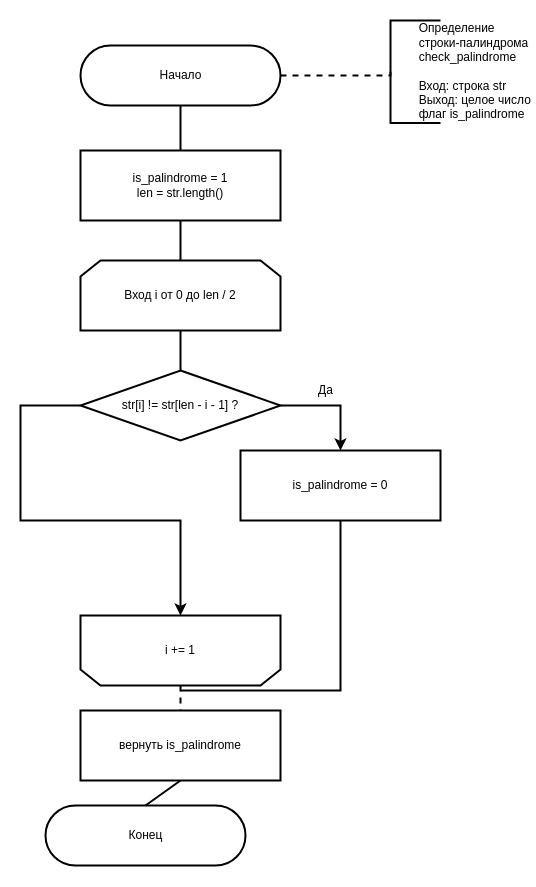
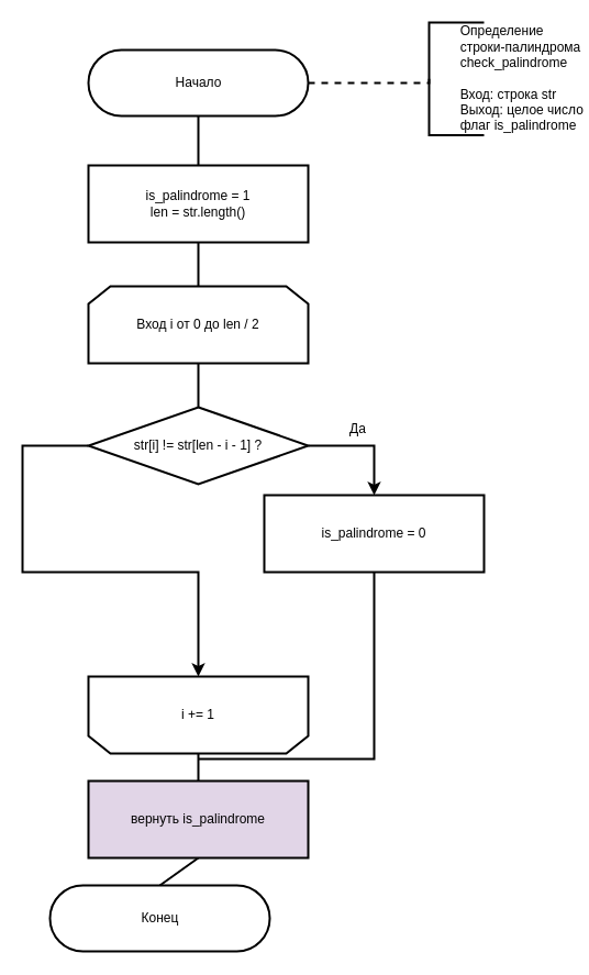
  <mxCell id="0" />
  <mxCell id="1" parent="0" />
  <mxCell id="2" style="edgeStyle=orthogonalEdgeStyle;rounded=0;orthogonalLoop=1;jettySize=auto;html=1;entryX=0;entryY=0.5;entryDx=0;entryDy=0;entryPerimeter=0;endArrow=none;endFill=0;strokeWidth=2;dashed=1;exitX=1;exitY=0.5;exitDx=0;exitDy=0;exitPerimeter=0;" parent="1" source="4" target="6" edge="1"><mxGeometry relative="1" as="geometry"><mxPoint x="330" y="145" as="sourcePoint" /><Array as="points"><mxPoint x="300" y="75" /><mxPoint x="300" y="75" /></Array></mxGeometry></mxCell>
  <mxCell id="3" style="edgeStyle=none;html=1;exitX=0.5;exitY=0.5;exitDx=0;exitDy=30;exitPerimeter=0;strokeWidth=2;endArrow=none;endFill=0;" parent="1" source="4" target="13" edge="1"><mxGeometry relative="1" as="geometry" /></mxCell>
  <mxCell id="4" value="&lt;font style=&quot;font-size: 12px&quot;&gt;Начало&lt;/font&gt;" style="html=1;dashed=0;whitespace=wrap;shape=mxgraph.dfd.start;strokeWidth=2;" parent="1" vertex="1"><mxGeometry x="80" y="45" width="200" height="60" as="geometry" /></mxCell>
  <mxCell id="5" style="edgeStyle=orthogonalEdgeStyle;rounded=0;orthogonalLoop=1;jettySize=auto;html=1;exitX=0.5;exitY=1;exitDx=0;exitDy=0;" parent="1" edge="1"><mxGeometry relative="1" as="geometry"><mxPoint x="130" y="295" as="sourcePoint" /><mxPoint x="130" y="295" as="targetPoint" /></mxGeometry></mxCell>
  <mxCell id="6" value="&lt;div&gt;&lt;span style=&quot;white-space: pre&quot;&gt;&#09;&lt;/span&gt;Определение&amp;nbsp;&lt;/div&gt;&lt;div&gt;&lt;span style=&quot;white-space: pre&quot;&gt;&#09;&lt;/span&gt;строки-&lt;span&gt;палиндрома&lt;/span&gt;&lt;/div&gt;&lt;div&gt;&lt;span style=&quot;white-space: pre&quot;&gt;&#09;&lt;/span&gt;check_palindrome&lt;br&gt;&lt;/div&gt;&lt;div&gt;&lt;span&gt;&lt;br&gt;&lt;/span&gt;&lt;/div&gt;&lt;span style=&quot;white-space: pre&quot;&gt;&#09;&lt;/span&gt;Вход: строка str&lt;br&gt;&lt;span style=&quot;white-space: pre&quot;&gt;&#09;&lt;/span&gt;Выход: целое число&amp;nbsp;&lt;br&gt;&lt;span style=&quot;white-space: pre&quot;&gt;&#09;&lt;/span&gt;флаг is_palindrome" style="strokeWidth=2;html=1;shape=mxgraph.flowchart.annotation_1;align=left;pointerEvents=1;" parent="1" vertex="1"><mxGeometry x="390" y="20" width="50" height="102.5" as="geometry" /></mxCell>
  <mxCell id="7" value="&lt;font style=&quot;font-size: 12px&quot;&gt;Конец&lt;/font&gt;" style="html=1;dashed=0;whitespace=wrap;shape=mxgraph.dfd.start;strokeWidth=2;" parent="1" vertex="1"><mxGeometry x="45" y="805" width="200" height="60" as="geometry" /></mxCell>
- <mxCell id="8" style="edgeStyle=none;html=1;exitX=0.5;exitY=0;exitDx=0;exitDy=0;entryX=0.5;entryY=0;entryDx=0;entryDy=0;endArrow=none;endFill=0;strokeWidth=2;dashed=1;" parent="1" source="9" target="22" edge="1"><mxGeometry relative="1" as="geometry" /></mxCell>
+ <mxCell id="8" style="edgeStyle=none;html=1;exitX=0.5;exitY=0;exitDx=0;exitDy=0;entryX=0.5;entryY=0;entryDx=0;entryDy=0;endArrow=none;endFill=0;strokeWidth=2;" parent="1" source="9" target="22" edge="1"><mxGeometry relative="1" as="geometry" /></mxCell>
  <mxCell id="9" value="i += 1" style="shape=loopLimit;whiteSpace=wrap;html=1;strokeWidth=2;direction=west;" parent="1" vertex="1"><mxGeometry x="80" y="615" width="200" height="70" as="geometry" /></mxCell>
  <mxCell id="10" style="edgeStyle=none;html=1;exitX=0.5;exitY=1;exitDx=0;exitDy=0;entryX=0.5;entryY=0;entryDx=0;entryDy=0;endArrow=none;endFill=0;strokeWidth=2;" parent="1" source="11" target="17" edge="1"><mxGeometry relative="1" as="geometry" /></mxCell>
  <mxCell id="11" value="Вход i от 0 до len / 2" style="shape=loopLimit;whiteSpace=wrap;html=1;strokeWidth=2;" parent="1" vertex="1"><mxGeometry x="80" y="260" width="200" height="70" as="geometry" /></mxCell>
  <mxCell id="12" style="edgeStyle=none;html=1;exitX=0.5;exitY=1;exitDx=0;exitDy=0;entryX=0.5;entryY=0;entryDx=0;entryDy=0;endArrow=none;endFill=0;strokeWidth=2;" parent="1" source="13" target="11" edge="1"><mxGeometry relative="1" as="geometry" /></mxCell>
  <mxCell id="13" value="&lt;font style=&quot;font-size: 12px&quot;&gt;is_palindrome = 1&lt;br&gt;len = str.length()&lt;br&gt;&lt;/font&gt;" style="rounded=0;whiteSpace=wrap;html=1;strokeWidth=2;" parent="1" vertex="1"><mxGeometry x="80" y="150" width="200" height="70" as="geometry" /></mxCell>
  <mxCell id="14" style="edgeStyle=orthogonalEdgeStyle;rounded=0;orthogonalLoop=1;jettySize=auto;html=1;exitX=0.5;exitY=1;exitDx=0;exitDy=0;" parent="1" edge="1"><mxGeometry relative="1" as="geometry"><mxPoint x="120" y="385" as="sourcePoint" /><mxPoint x="120" y="385" as="targetPoint" /></mxGeometry></mxCell>
  <mxCell id="15" style="edgeStyle=orthogonalEdgeStyle;rounded=0;orthogonalLoop=1;jettySize=auto;html=1;exitX=1;exitY=0.5;exitDx=0;exitDy=0;entryX=0.5;entryY=0;entryDx=0;entryDy=0;endArrow=classic;endFill=1;strokeWidth=2;" parent="1" source="17" target="19" edge="1"><mxGeometry relative="1" as="geometry" /></mxCell>
  <mxCell id="16" style="edgeStyle=orthogonalEdgeStyle;rounded=0;html=1;exitX=0;exitY=0.5;exitDx=0;exitDy=0;entryX=0.5;entryY=1;entryDx=0;entryDy=0;endArrow=classic;endFill=1;strokeWidth=2;" parent="1" source="17" target="9" edge="1"><mxGeometry relative="1" as="geometry"><Array as="points"><mxPoint x="20" y="405" /><mxPoint x="20" y="520" /><mxPoint x="180" y="520" /></Array></mxGeometry></mxCell>
  <mxCell id="17" value="str[i] != str[len - i - 1] ?" style="rhombus;whiteSpace=wrap;html=1;strokeWidth=2;" parent="1" vertex="1"><mxGeometry x="80" y="370" width="200" height="70" as="geometry" /></mxCell>
  <mxCell id="18" style="edgeStyle=orthogonalEdgeStyle;html=1;exitX=0.5;exitY=1;exitDx=0;exitDy=0;endArrow=none;endFill=0;strokeWidth=2;rounded=0;" parent="1" source="19" edge="1"><mxGeometry relative="1" as="geometry"><mxPoint x="180" y="690" as="targetPoint" /><Array as="points"><mxPoint x="340" y="690" /></Array></mxGeometry></mxCell>
  <mxCell id="19" value="&lt;font&gt;is_palindrome = 0&lt;br&gt;&lt;/font&gt;" style="rounded=0;whiteSpace=wrap;html=1;strokeWidth=2;" parent="1" vertex="1"><mxGeometry x="240" y="450" width="200" height="70" as="geometry" /></mxCell>
  <mxCell id="20" value="Да" style="text;html=1;align=center;verticalAlign=middle;resizable=0;points=[];autosize=1;strokeColor=none;" parent="1" vertex="1"><mxGeometry x="310" y="380" width="30" height="20" as="geometry" /></mxCell>
  <mxCell id="21" style="edgeStyle=none;html=1;exitX=0.5;exitY=1;exitDx=0;exitDy=0;entryX=0.5;entryY=0.5;entryDx=0;entryDy=-30;entryPerimeter=0;endArrow=none;endFill=0;strokeWidth=2;" parent="1" source="22" target="7" edge="1"><mxGeometry relative="1" as="geometry" /></mxCell>
- <mxCell id="22" value="&lt;font style=&quot;font-size: 12px&quot;&gt;вернуть is_palindrome&lt;br&gt;&lt;/font&gt;" style="rounded=0;whiteSpace=wrap;html=1;strokeWidth=2;" parent="1" vertex="1"><mxGeometry x="80" y="710" width="200" height="70" as="geometry" /></mxCell>
+ <mxCell id="22" value="&lt;font style=&quot;font-size: 12px&quot;&gt;вернуть is_palindrome&lt;br&gt;&lt;/font&gt;" style="rounded=0;whiteSpace=wrap;html=1;strokeWidth=2;fillColor=#e1d5e7;" parent="1" vertex="1"><mxGeometry x="80" y="710" width="200" height="70" as="geometry" /></mxCell>
